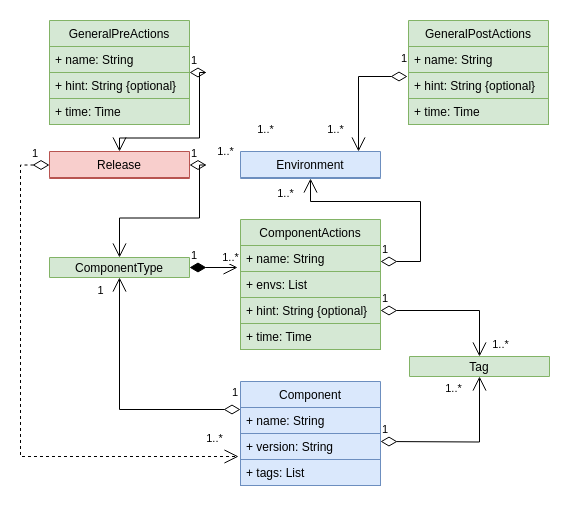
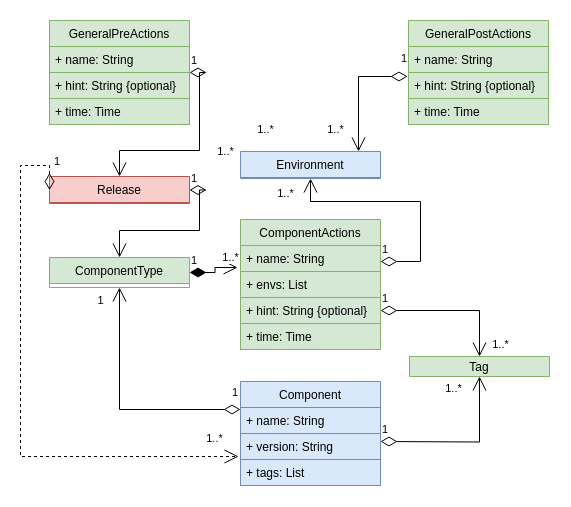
  <mxCell id="0" />
  <mxCell id="1" parent="0" />
  <mxCell id="2" value="GeneralPreActions" style="swimlane;fontStyle=0;childLayout=stackLayout;horizontal=1;startSize=26;fillColor=#d5e8d4;horizontalStack=0;resizeParent=1;resizeParentMax=0;resizeLast=0;collapsible=1;marginBottom=0;strokeColor=#82b366;" vertex="1" parent="1"><mxGeometry x="49" y="20" width="140" height="104" as="geometry" /></mxCell>
  <mxCell id="3" value="+ name: String" style="text;strokeColor=#82b366;fillColor=#d5e8d4;align=left;verticalAlign=top;spacingLeft=4;spacingRight=4;overflow=hidden;rotatable=0;points=[[0,0.5],[1,0.5]];portConstraint=eastwest;" vertex="1" parent="2"><mxGeometry y="26" width="140" height="26" as="geometry" /></mxCell>
  <mxCell id="4" value="+ hint: String {optional}" style="text;strokeColor=#82b366;fillColor=#d5e8d4;align=left;verticalAlign=top;spacingLeft=4;spacingRight=4;overflow=hidden;rotatable=0;points=[[0,0.5],[1,0.5]];portConstraint=eastwest;" vertex="1" parent="2"><mxGeometry y="52" width="140" height="26" as="geometry" /></mxCell>
  <mxCell id="5" value="+ time: Time" style="text;strokeColor=#82b366;fillColor=#d5e8d4;align=left;verticalAlign=top;spacingLeft=4;spacingRight=4;overflow=hidden;rotatable=0;points=[[0,0.5],[1,0.5]];portConstraint=eastwest;" vertex="1" parent="2"><mxGeometry y="78" width="140" height="26" as="geometry" /></mxCell>
  <mxCell id="6" value="GeneralPostActions" style="swimlane;fontStyle=0;childLayout=stackLayout;horizontal=1;startSize=26;fillColor=#d5e8d4;horizontalStack=0;resizeParent=1;resizeParentMax=0;resizeLast=0;collapsible=1;marginBottom=0;strokeColor=#82b366;" vertex="1" parent="1"><mxGeometry x="408" y="20" width="140" height="104" as="geometry" /></mxCell>
  <mxCell id="7" value="+ name: String" style="text;strokeColor=#82b366;fillColor=#d5e8d4;align=left;verticalAlign=top;spacingLeft=4;spacingRight=4;overflow=hidden;rotatable=0;points=[[0,0.5],[1,0.5]];portConstraint=eastwest;" vertex="1" parent="6"><mxGeometry y="26" width="140" height="26" as="geometry" /></mxCell>
  <mxCell id="8" value="+ hint: String {optional}" style="text;strokeColor=#82b366;fillColor=#d5e8d4;align=left;verticalAlign=top;spacingLeft=4;spacingRight=4;overflow=hidden;rotatable=0;points=[[0,0.5],[1,0.5]];portConstraint=eastwest;" vertex="1" parent="6"><mxGeometry y="52" width="140" height="26" as="geometry" /></mxCell>
  <mxCell id="9" value="+ time: Time" style="text;strokeColor=#82b366;fillColor=#d5e8d4;align=left;verticalAlign=top;spacingLeft=4;spacingRight=4;overflow=hidden;rotatable=0;points=[[0,0.5],[1,0.5]];portConstraint=eastwest;" vertex="1" parent="6"><mxGeometry y="78" width="140" height="26" as="geometry" /></mxCell>
  <mxCell id="10" value="Environment" style="swimlane;fontStyle=0;childLayout=stackLayout;horizontal=1;startSize=26;fillColor=#dae8fc;horizontalStack=0;resizeParent=1;resizeParentMax=0;resizeLast=0;collapsible=1;marginBottom=0;strokeColor=#6c8ebf;" vertex="1" parent="1"><mxGeometry x="240" y="151" width="140" height="27" as="geometry"><mxRectangle x="310" y="153" width="100" height="26" as="alternateBounds" /></mxGeometry></mxCell>
  <mxCell id="11" value="Component" style="swimlane;fontStyle=0;childLayout=stackLayout;horizontal=1;startSize=26;fillColor=#dae8fc;horizontalStack=0;resizeParent=1;resizeParentMax=0;resizeLast=0;collapsible=1;marginBottom=0;strokeColor=#6c8ebf;" vertex="1" parent="1"><mxGeometry x="240" y="381" width="140" height="104" as="geometry" /></mxCell>
  <mxCell id="12" value="+ name: String" style="text;strokeColor=#6c8ebf;fillColor=#dae8fc;align=left;verticalAlign=top;spacingLeft=4;spacingRight=4;overflow=hidden;rotatable=0;points=[[0,0.5],[1,0.5]];portConstraint=eastwest;" vertex="1" parent="11"><mxGeometry y="26" width="140" height="26" as="geometry" /></mxCell>
  <mxCell id="13" value="+ version: String" style="text;strokeColor=#6c8ebf;fillColor=#dae8fc;align=left;verticalAlign=top;spacingLeft=4;spacingRight=4;overflow=hidden;rotatable=0;points=[[0,0.5],[1,0.5]];portConstraint=eastwest;" vertex="1" parent="11"><mxGeometry y="52" width="140" height="26" as="geometry" /></mxCell>
  <mxCell id="14" value="+ tags: List" style="text;strokeColor=#6c8ebf;fillColor=#dae8fc;align=left;verticalAlign=top;spacingLeft=4;spacingRight=4;overflow=hidden;rotatable=0;points=[[0,0.5],[1,0.5]];portConstraint=eastwest;" vertex="1" parent="11"><mxGeometry y="78" width="140" height="26" as="geometry" /></mxCell>
- <mxCell id="15" value="ComponentType" style="swimlane;fontStyle=0;childLayout=stackLayout;horizontal=1;startSize=26;fillColor=#d5e8d4;horizontalStack=0;resizeParent=1;resizeParentMax=0;resizeLast=0;collapsible=1;marginBottom=0;strokeColor=#82b366;" vertex="1" parent="1"><mxGeometry x="49" y="257" width="140" height="20" as="geometry" /></mxCell>
+ <mxCell id="15" value="ComponentType" style="swimlane;fontStyle=0;childLayout=stackLayout;horizontal=1;startSize=26;fillColor=#d5e8d4;horizontalStack=0;resizeParent=1;resizeParentMax=0;resizeLast=0;collapsible=1;marginBottom=0;strokeColor=#82b366;" vertex="1" parent="1"><mxGeometry x="49" y="257" width="140" height="30" as="geometry" /></mxCell>
  <mxCell id="16" value="ComponentActions" style="swimlane;fontStyle=0;childLayout=stackLayout;horizontal=1;startSize=26;fillColor=#d5e8d4;horizontalStack=0;resizeParent=1;resizeParentMax=0;resizeLast=0;collapsible=1;marginBottom=0;strokeColor=#82b366;" vertex="1" parent="1"><mxGeometry x="240" y="219" width="140" height="130" as="geometry" /></mxCell>
  <mxCell id="17" value="+ name: String" style="text;strokeColor=#82b366;fillColor=#d5e8d4;align=left;verticalAlign=top;spacingLeft=4;spacingRight=4;overflow=hidden;rotatable=0;points=[[0,0.5],[1,0.5]];portConstraint=eastwest;" vertex="1" parent="16"><mxGeometry y="26" width="140" height="26" as="geometry" /></mxCell>
  <mxCell id="18" value="+ envs: List" style="text;strokeColor=#82b366;fillColor=#d5e8d4;align=left;verticalAlign=top;spacingLeft=4;spacingRight=4;overflow=hidden;rotatable=0;points=[[0,0.5],[1,0.5]];portConstraint=eastwest;" vertex="1" parent="16"><mxGeometry y="52" width="140" height="26" as="geometry" /></mxCell>
  <mxCell id="19" value="+ hint: String {optional}" style="text;strokeColor=#82b366;fillColor=#d5e8d4;align=left;verticalAlign=top;spacingLeft=4;spacingRight=4;overflow=hidden;rotatable=0;points=[[0,0.5],[1,0.5]];portConstraint=eastwest;" vertex="1" parent="16"><mxGeometry y="78" width="140" height="26" as="geometry" /></mxCell>
  <mxCell id="20" value="+ time: Time" style="text;strokeColor=#82b366;fillColor=#d5e8d4;align=left;verticalAlign=top;spacingLeft=4;spacingRight=4;overflow=hidden;rotatable=0;points=[[0,0.5],[1,0.5]];portConstraint=eastwest;" vertex="1" parent="16"><mxGeometry y="104" width="140" height="26" as="geometry" /></mxCell>
  <mxCell id="21" value="Tag" style="swimlane;fontStyle=0;childLayout=stackLayout;horizontal=1;startSize=26;fillColor=#d5e8d4;horizontalStack=0;resizeParent=1;resizeParentMax=0;resizeLast=0;collapsible=1;marginBottom=0;strokeColor=#82b366;" vertex="1" parent="1"><mxGeometry x="409" y="356" width="140" height="20" as="geometry" /></mxCell>
  <mxCell id="22" value="1" style="endArrow=open;html=1;endSize=12;startArrow=diamondThin;startSize=14;startFill=1;edgeStyle=orthogonalEdgeStyle;align=left;verticalAlign=bottom;rounded=0;exitX=1;exitY=0.5;exitDx=0;exitDy=0;entryX=-0.021;entryY=0.846;entryDx=0;entryDy=0;entryPerimeter=0;" edge="1" parent="1" source="15" target="17"><mxGeometry x="-1" y="3" relative="1" as="geometry"><mxPoint x="-20" y="481" as="sourcePoint" /><mxPoint x="140" y="481" as="targetPoint" /></mxGeometry></mxCell>
  <mxCell id="23" value="1..*" style="edgeLabel;html=1;align=center;verticalAlign=middle;resizable=0;points=[];" vertex="1" connectable="0" parent="22"><mxGeometry x="0.716" y="1" relative="1" as="geometry"><mxPoint y="-9" as="offset" /></mxGeometry></mxCell>
  <mxCell id="24" value="1" style="endArrow=open;html=1;endSize=12;startArrow=diamondThin;startSize=14;startFill=0;edgeStyle=orthogonalEdgeStyle;align=left;verticalAlign=bottom;rounded=0;entryX=0.5;entryY=1;entryDx=0;entryDy=0;" edge="1" parent="1" target="21"><mxGeometry x="-1" y="3" relative="1" as="geometry"><mxPoint x="380" y="441" as="sourcePoint" /><mxPoint x="630" y="521" as="targetPoint" /></mxGeometry></mxCell>
  <mxCell id="25" value="1" style="endArrow=open;html=1;endSize=12;startArrow=diamondThin;startSize=14;startFill=0;edgeStyle=orthogonalEdgeStyle;align=left;verticalAlign=bottom;rounded=0;entryX=0.5;entryY=0;entryDx=0;entryDy=0;exitX=1;exitY=0.5;exitDx=0;exitDy=0;" edge="1" parent="1" source="19" target="21"><mxGeometry x="-1" y="3" relative="1" as="geometry"><mxPoint x="394.06" y="505.006" as="sourcePoint" /><mxPoint x="550" y="433" as="targetPoint" /></mxGeometry></mxCell>
  <mxCell id="26" value="1..*" style="edgeLabel;html=1;align=center;verticalAlign=middle;resizable=0;points=[];" vertex="1" connectable="0" parent="25"><mxGeometry x="0.87" y="-2" relative="1" as="geometry"><mxPoint x="22" y="-4" as="offset" /></mxGeometry></mxCell>
  <mxCell id="27" value="1..*" style="edgeLabel;html=1;align=center;verticalAlign=middle;resizable=0;points=[];" vertex="1" connectable="0" parent="1"><mxGeometry x="479" y="316" as="geometry"><mxPoint x="-27" y="71" as="offset" /></mxGeometry></mxCell>
  <mxCell id="28" value="1" style="endArrow=open;html=1;endSize=12;startArrow=diamondThin;startSize=14;startFill=0;edgeStyle=orthogonalEdgeStyle;align=left;verticalAlign=bottom;rounded=0;entryX=0.5;entryY=1;entryDx=0;entryDy=0;" edge="1" parent="1" target="10"><mxGeometry x="-1" y="3" relative="1" as="geometry"><mxPoint x="380" y="261" as="sourcePoint" /><mxPoint x="590" y="271" as="targetPoint" /><Array as="points"><mxPoint x="420" y="261" /><mxPoint x="420" y="201" /><mxPoint x="310" y="201" /></Array></mxGeometry></mxCell>
  <mxCell id="29" value="1" style="endArrow=open;html=1;endSize=12;startArrow=diamondThin;startSize=14;startFill=0;edgeStyle=orthogonalEdgeStyle;align=left;verticalAlign=bottom;rounded=0;exitX=1;exitY=0.5;exitDx=0;exitDy=0;" edge="1" parent="1" source="2" target="36"><mxGeometry x="-1" y="3" relative="1" as="geometry"><mxPoint x="130" y="91" as="sourcePoint" /><mxPoint x="290" y="91" as="targetPoint" /></mxGeometry></mxCell>
  <mxCell id="30" value="1" style="endArrow=open;html=1;endSize=12;startArrow=diamondThin;startSize=14;startFill=0;edgeStyle=orthogonalEdgeStyle;align=left;verticalAlign=bottom;rounded=0;exitX=0;exitY=0.077;exitDx=0;exitDy=0;exitPerimeter=0;entryX=0.5;entryY=1;entryDx=0;entryDy=0;" edge="1" parent="1" source="12" target="15"><mxGeometry x="-0.921" y="-8" relative="1" as="geometry"><mxPoint x="-40" y="491" as="sourcePoint" /><mxPoint x="120" y="491" as="targetPoint" /><mxPoint as="offset" /></mxGeometry></mxCell>
  <mxCell id="31" value="1" style="edgeLabel;html=1;align=center;verticalAlign=middle;resizable=0;points=[];" vertex="1" connectable="0" parent="30"><mxGeometry x="0.921" relative="1" as="geometry"><mxPoint x="-20" y="2" as="offset" /></mxGeometry></mxCell>
  <mxCell id="32" value="1..*" style="edgeLabel;html=1;align=center;verticalAlign=middle;resizable=0;points=[];" vertex="1" connectable="0" parent="1"><mxGeometry x="250" y="266.997" as="geometry"><mxPoint x="14" y="-138" as="offset" /></mxGeometry></mxCell>
  <mxCell id="33" value="1..*" style="edgeLabel;html=1;align=center;verticalAlign=middle;resizable=0;points=[];" vertex="1" connectable="0" parent="1"><mxGeometry x="270" y="330.997" as="geometry"><mxPoint x="14" y="-138" as="offset" /></mxGeometry></mxCell>
  <mxCell id="34" value="1..*" style="edgeLabel;html=1;align=center;verticalAlign=middle;resizable=0;points=[];" vertex="1" connectable="0" parent="1"><mxGeometry x="320" y="266.997" as="geometry"><mxPoint x="14" y="-138" as="offset" /></mxGeometry></mxCell>
  <mxCell id="35" value="1" style="endArrow=open;html=1;endSize=12;startArrow=diamondThin;startSize=14;startFill=0;edgeStyle=orthogonalEdgeStyle;align=left;verticalAlign=bottom;rounded=0;exitX=-0.007;exitY=1.154;exitDx=0;exitDy=0;entryX=0.843;entryY=0;entryDx=0;entryDy=0;entryPerimeter=0;exitPerimeter=0;" edge="1" parent="1" source="7" target="10"><mxGeometry x="-0.879" y="-9" relative="1" as="geometry"><mxPoint x="420" y="81" as="sourcePoint" /><mxPoint x="309" y="135" as="targetPoint" /><mxPoint as="offset" /></mxGeometry></mxCell>
- <mxCell id="36" value="Release" style="swimlane;fontStyle=0;childLayout=stackLayout;horizontal=1;startSize=26;fillColor=#f8cecc;horizontalStack=0;resizeParent=1;resizeParentMax=0;resizeLast=0;collapsible=1;marginBottom=0;strokeColor=#b85450;" vertex="1" parent="1"><mxGeometry x="49" y="151" width="140" height="27" as="geometry"><mxRectangle x="310" y="153" width="100" height="26" as="alternateBounds" /></mxGeometry></mxCell>
+ <mxCell id="36" value="Release" style="swimlane;fontStyle=0;childLayout=stackLayout;horizontal=1;startSize=26;fillColor=#f8cecc;horizontalStack=0;resizeParent=1;resizeParentMax=0;resizeLast=0;collapsible=1;marginBottom=0;strokeColor=#b85450;" vertex="1" parent="1"><mxGeometry x="49" y="176" width="140" height="27" as="geometry"><mxRectangle x="310" y="153" width="100" height="26" as="alternateBounds" /></mxGeometry></mxCell>
  <mxCell id="37" value="1" style="endArrow=open;html=1;endSize=12;startArrow=diamondThin;startSize=14;startFill=0;edgeStyle=orthogonalEdgeStyle;align=left;verticalAlign=bottom;rounded=0;exitX=1;exitY=0.5;exitDx=0;exitDy=0;" edge="1" parent="1" source="36" target="15"><mxGeometry x="-1" y="3" relative="1" as="geometry"><mxPoint x="-80" y="321" as="sourcePoint" /><mxPoint x="80" y="321" as="targetPoint" /></mxGeometry></mxCell>
  <mxCell id="38" value="1" style="endArrow=open;html=1;endSize=12;startArrow=diamondThin;startSize=14;startFill=0;edgeStyle=orthogonalEdgeStyle;align=left;verticalAlign=bottom;rounded=0;exitX=0;exitY=0.5;exitDx=0;exitDy=0;entryX=-0.014;entryY=0.885;entryDx=0;entryDy=0;entryPerimeter=0;dashed=1;" edge="1" parent="1" source="36" target="13"><mxGeometry x="-0.929" y="-3" relative="1" as="geometry"><mxPoint x="150" y="441" as="sourcePoint" /><mxPoint x="-10" y="441" as="targetPoint" /><Array as="points"><mxPoint x="20" y="165" /><mxPoint x="20" y="456" /></Array><mxPoint as="offset" /></mxGeometry></mxCell>
  <mxCell id="39" value="1..*" style="edgeLabel;html=1;align=center;verticalAlign=middle;resizable=0;points=[];" vertex="1" connectable="0" parent="1"><mxGeometry x="210" y="288.997" as="geometry"><mxPoint x="14" y="-138" as="offset" /></mxGeometry></mxCell>
  <mxCell id="40" value="1..*" style="edgeLabel;html=1;align=center;verticalAlign=middle;resizable=0;points=[];" vertex="1" connectable="0" parent="1"><mxGeometry x="240" y="366" as="geometry"><mxPoint x="-27" y="71" as="offset" /></mxGeometry></mxCell>
